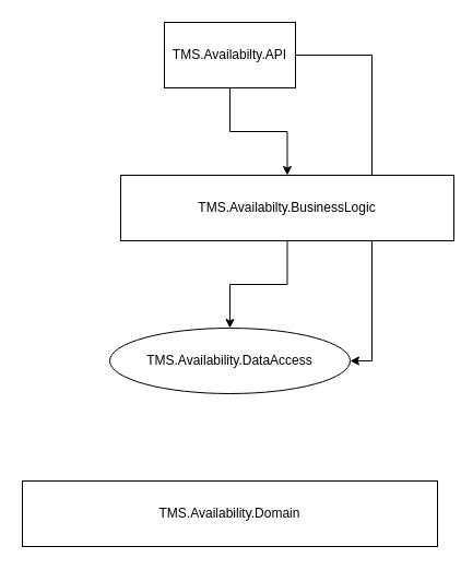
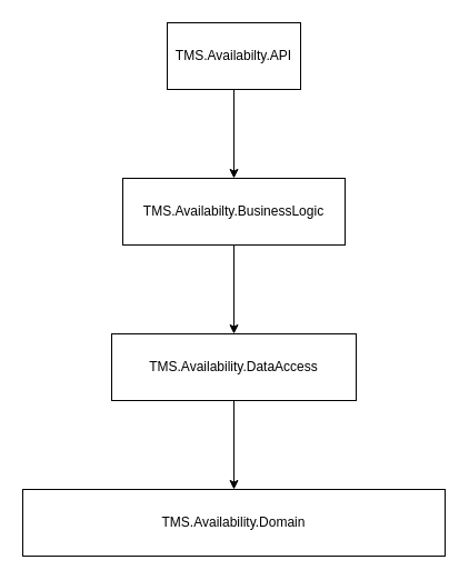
  <mxCell id="0" />
  <mxCell id="1" parent="0" />
  <mxCell id="2" value="" style="edgeStyle=orthogonalEdgeStyle;rounded=0;orthogonalLoop=1;jettySize=auto;html=1;" edge="1" parent="1" source="4" target="6"><mxGeometry relative="1" as="geometry" /></mxCell>
- <mxCell id="3" style="edgeStyle=orthogonalEdgeStyle;rounded=0;orthogonalLoop=1;jettySize=auto;html=1;entryX=1;entryY=0.5;entryDx=0;entryDy=0;" edge="1" parent="1" source="4" target="8"><mxGeometry relative="1" as="geometry"><Array as="points"><mxPoint x="340" y="50" /><mxPoint x="340" y="330" /></Array></mxGeometry></mxCell>
  <mxCell id="4" value="TMS.Availabilty.API" style="rounded=0;whiteSpace=wrap;html=1;" vertex="1" parent="1"><mxGeometry x="150" y="20" width="120" height="60" as="geometry" /></mxCell>
  <mxCell id="5" value="" style="edgeStyle=orthogonalEdgeStyle;rounded=0;orthogonalLoop=1;jettySize=auto;html=1;" edge="1" parent="1" source="6" target="8"><mxGeometry relative="1" as="geometry" /></mxCell>
- <mxCell id="6" value="TMS.Availabilty.BusinessLogic" style="whiteSpace=wrap;html=1;rounded=0;" vertex="1" parent="1"><mxGeometry x="110" y="160" width="305" height="60" as="geometry" /></mxCell>
- <mxCell id="8" value="TMS.Availability.DataAccess" style="ellipse;whiteSpace=wrap;html=1;" vertex="1" parent="1"><mxGeometry x="100" y="300" width="220" height="60" as="geometry" /></mxCell>
+ <mxCell id="6" value="TMS.Availabilty.BusinessLogic" style="whiteSpace=wrap;html=1;rounded=0;" vertex="1" parent="1"><mxGeometry x="110" y="160" width="200" height="60" as="geometry" /></mxCell>
+ <mxCell id="7" value="" style="edgeStyle=orthogonalEdgeStyle;rounded=0;orthogonalLoop=1;jettySize=auto;html=1;" edge="1" parent="1" source="8" target="9"><mxGeometry relative="1" as="geometry" /></mxCell>
+ <mxCell id="8" value="TMS.Availability.DataAccess" style="whiteSpace=wrap;html=1;rounded=0;" vertex="1" parent="1"><mxGeometry x="100" y="300" width="220" height="60" as="geometry" /></mxCell>
  <mxCell id="9" value="TMS.Availability.Domain" style="whiteSpace=wrap;html=1;rounded=0;" vertex="1" parent="1"><mxGeometry x="20" y="440" width="380" height="60" as="geometry" /></mxCell>
